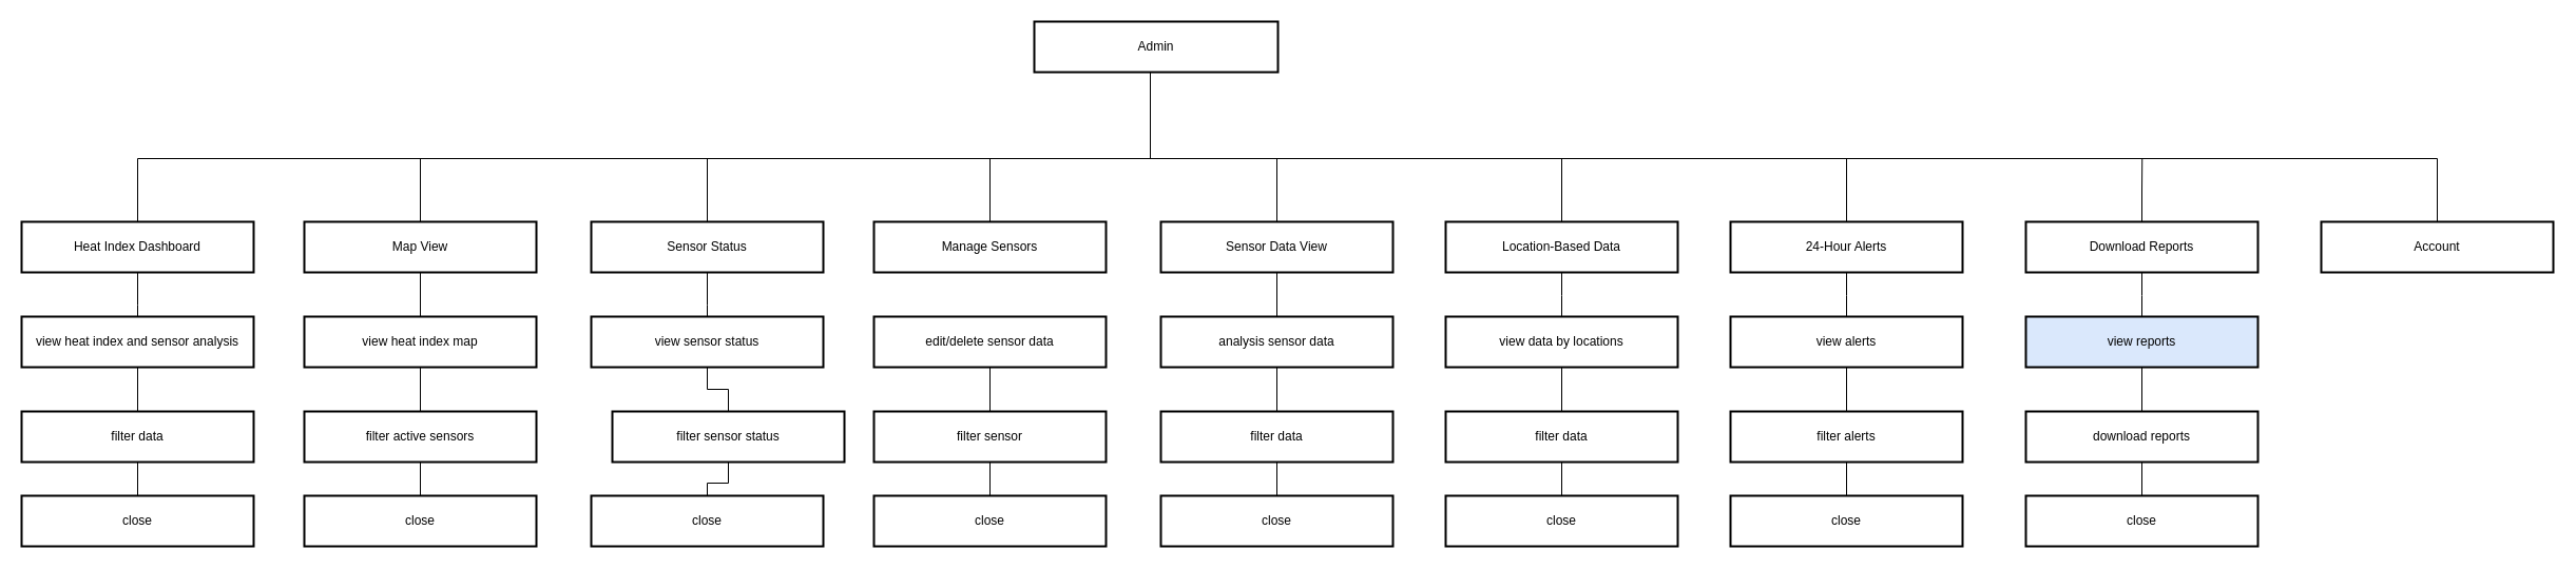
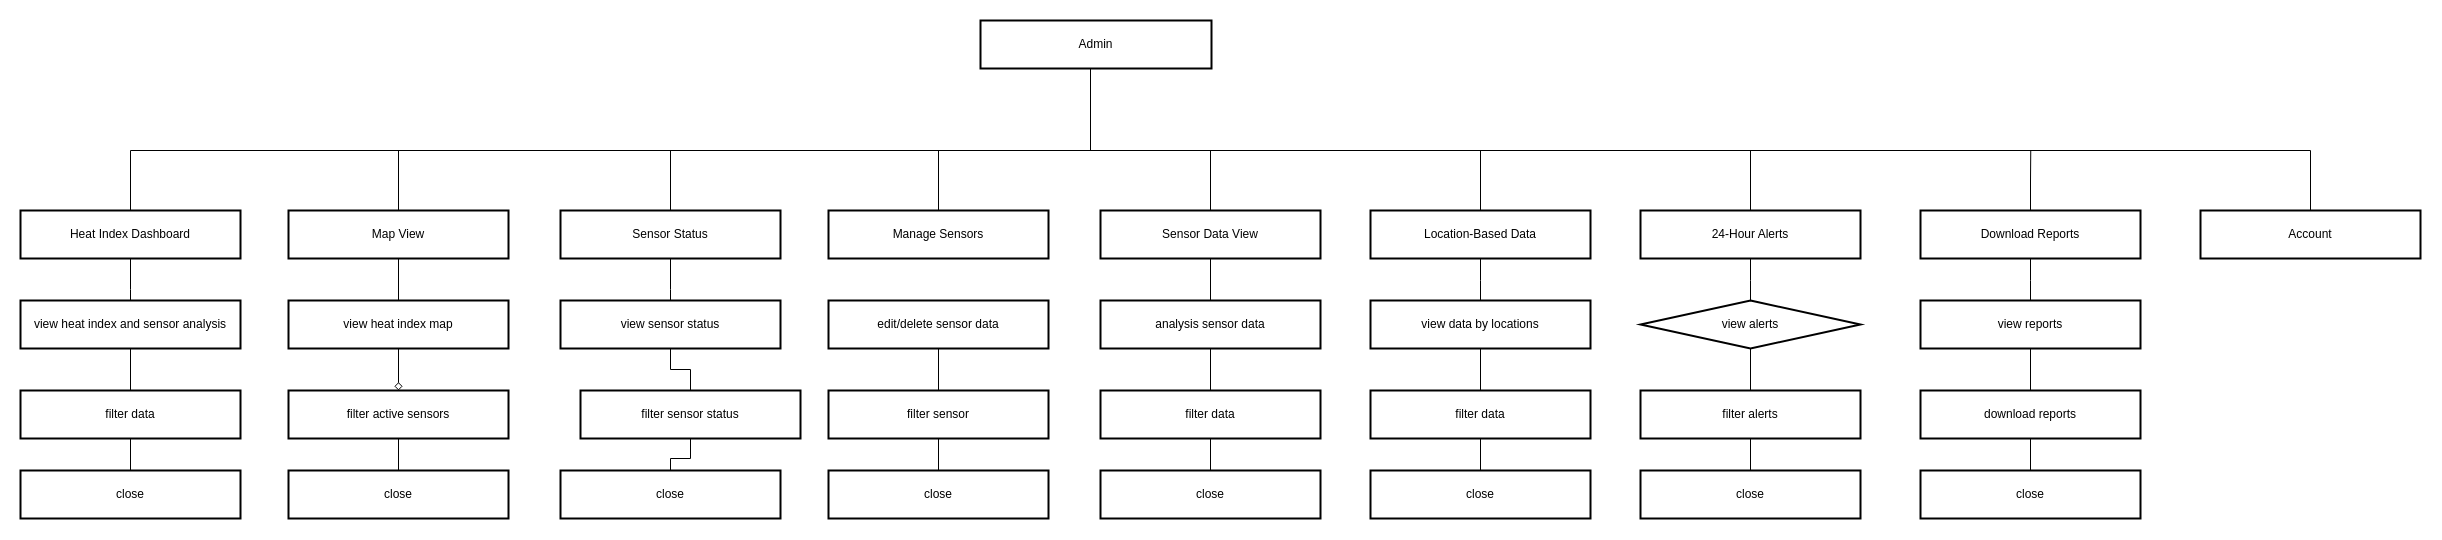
  <mxCell id="0" />
  <mxCell id="1" parent="0" />
  <mxCell id="2" style="edgeStyle=orthogonalEdgeStyle;rounded=0;orthogonalLoop=1;jettySize=auto;html=1;endArrow=none;endFill=0;" parent="1" source="3" edge="1"><mxGeometry relative="1" as="geometry"><mxPoint x="1090" y="150" as="targetPoint" /><Array as="points"><mxPoint x="1090" y="150" /><mxPoint x="1090" y="150" /></Array></mxGeometry></mxCell>
  <mxCell id="3" value="Admin" style="whiteSpace=wrap;strokeWidth=2;" parent="1" vertex="1"><mxGeometry x="980" y="20" width="231" height="48" as="geometry" /></mxCell>
  <mxCell id="4" style="edgeStyle=orthogonalEdgeStyle;rounded=0;orthogonalLoop=1;jettySize=auto;html=1;endArrow=none;endFill=0;" parent="1" source="6" edge="1"><mxGeometry relative="1" as="geometry"><mxPoint x="130" y="150" as="targetPoint" /></mxGeometry></mxCell>
  <mxCell id="5" style="edgeStyle=orthogonalEdgeStyle;rounded=0;orthogonalLoop=1;jettySize=auto;html=1;endArrow=none;endFill=0;" parent="1" source="6" edge="1"><mxGeometry relative="1" as="geometry"><mxPoint x="130" y="320" as="targetPoint" /></mxGeometry></mxCell>
  <mxCell id="6" value="Heat Index Dashboard" style="whiteSpace=wrap;strokeWidth=2;" parent="1" vertex="1"><mxGeometry x="20" y="210" width="220" height="48" as="geometry" /></mxCell>
  <mxCell id="7" style="edgeStyle=orthogonalEdgeStyle;rounded=0;orthogonalLoop=1;jettySize=auto;html=1;endArrow=none;endFill=0;" parent="1" source="9" edge="1"><mxGeometry relative="1" as="geometry"><mxPoint x="398" y="150" as="targetPoint" /></mxGeometry></mxCell>
  <mxCell id="8" style="edgeStyle=orthogonalEdgeStyle;rounded=0;orthogonalLoop=1;jettySize=auto;html=1;exitX=0.5;exitY=1;exitDx=0;exitDy=0;entryX=0.5;entryY=0;entryDx=0;entryDy=0;endArrow=none;endFill=0;" parent="1" source="9" target="25" edge="1"><mxGeometry relative="1" as="geometry" /></mxCell>
  <mxCell id="9" value="Map View" style="whiteSpace=wrap;strokeWidth=2;" parent="1" vertex="1"><mxGeometry x="288" y="210" width="220" height="48" as="geometry" /></mxCell>
  <mxCell id="10" style="edgeStyle=orthogonalEdgeStyle;rounded=0;orthogonalLoop=1;jettySize=auto;html=1;endArrow=none;endFill=0;" parent="1" source="12" edge="1"><mxGeometry relative="1" as="geometry"><mxPoint x="1210" y="150" as="targetPoint" /></mxGeometry></mxCell>
  <mxCell id="11" style="edgeStyle=orthogonalEdgeStyle;rounded=0;orthogonalLoop=1;jettySize=auto;html=1;entryX=0.5;entryY=0;entryDx=0;entryDy=0;endArrow=none;endFill=0;" parent="1" source="12" target="28" edge="1"><mxGeometry relative="1" as="geometry" /></mxCell>
  <mxCell id="12" value="Sensor Data View" style="whiteSpace=wrap;strokeWidth=2;" parent="1" vertex="1"><mxGeometry x="1100" y="210" width="220" height="48" as="geometry" /></mxCell>
  <mxCell id="13" style="edgeStyle=orthogonalEdgeStyle;rounded=0;orthogonalLoop=1;jettySize=auto;html=1;endArrow=none;endFill=0;" parent="1" source="14" edge="1"><mxGeometry relative="1" as="geometry"><mxPoint x="1480" y="150" as="targetPoint" /></mxGeometry></mxCell>
  <mxCell id="14" value="Location-Based Data" style="whiteSpace=wrap;strokeWidth=2;" parent="1" vertex="1"><mxGeometry x="1370" y="210" width="220" height="48" as="geometry" /></mxCell>
  <mxCell id="15" style="edgeStyle=orthogonalEdgeStyle;rounded=0;orthogonalLoop=1;jettySize=auto;html=1;endArrow=none;endFill=0;" parent="1" source="16" edge="1"><mxGeometry relative="1" as="geometry"><mxPoint x="1750" y="150" as="targetPoint" /></mxGeometry></mxCell>
  <mxCell id="16" value="24-Hour Alerts" style="whiteSpace=wrap;strokeWidth=2;" parent="1" vertex="1"><mxGeometry x="1640" y="210" width="220" height="48" as="geometry" /></mxCell>
  <mxCell id="17" style="edgeStyle=orthogonalEdgeStyle;rounded=0;orthogonalLoop=1;jettySize=auto;html=1;exitX=0.5;exitY=0;exitDx=0;exitDy=0;endArrow=none;endFill=0;" edge="1" parent="1" source="18"><mxGeometry relative="1" as="geometry"><mxPoint x="2030.263" y="150" as="targetPoint" /></mxGeometry></mxCell>
  <mxCell id="18" value="Download Reports" style="whiteSpace=wrap;strokeWidth=2;" parent="1" vertex="1"><mxGeometry x="1920" y="210" width="220" height="48" as="geometry" /></mxCell>
  <mxCell id="19" style="edgeStyle=orthogonalEdgeStyle;rounded=0;orthogonalLoop=1;jettySize=auto;html=1;endArrow=none;endFill=0;exitX=0.5;exitY=0;exitDx=0;exitDy=0;" parent="1" source="68" edge="1"><mxGeometry relative="1" as="geometry"><mxPoint x="130" y="150" as="targetPoint" /><mxPoint x="2540" y="150" as="sourcePoint" /><Array as="points"><mxPoint x="2310" y="150" /></Array></mxGeometry></mxCell>
  <mxCell id="20" style="edgeStyle=orthogonalEdgeStyle;rounded=0;orthogonalLoop=1;jettySize=auto;html=1;entryX=0.5;entryY=0;entryDx=0;entryDy=0;endArrow=none;endFill=0;" parent="1" source="21" target="23" edge="1"><mxGeometry relative="1" as="geometry" /></mxCell>
  <mxCell id="21" value="view heat index and sensor analysis" style="whiteSpace=wrap;strokeWidth=2;" parent="1" vertex="1"><mxGeometry x="20" y="300" width="220" height="48" as="geometry" /></mxCell>
  <mxCell id="22" value="" style="edgeStyle=orthogonalEdgeStyle;rounded=0;orthogonalLoop=1;jettySize=auto;html=1;endArrow=none;endFill=0;" parent="1" source="23" target="30" edge="1"><mxGeometry relative="1" as="geometry" /></mxCell>
  <mxCell id="23" value="filter data" style="whiteSpace=wrap;strokeWidth=2;" parent="1" vertex="1"><mxGeometry x="20" y="390" width="220" height="48" as="geometry" /></mxCell>
- <mxCell id="24" style="edgeStyle=orthogonalEdgeStyle;rounded=0;orthogonalLoop=1;jettySize=auto;html=1;entryX=0.5;entryY=0;entryDx=0;entryDy=0;endArrow=none;endFill=0;" parent="1" source="25" target="26" edge="1"><mxGeometry relative="1" as="geometry" /></mxCell>
+ <mxCell id="24" style="edgeStyle=orthogonalEdgeStyle;rounded=0;orthogonalLoop=1;jettySize=auto;html=1;entryX=0.5;entryY=0;entryDx=0;entryDy=0;endArrow=diamond;endFill=0;" parent="1" source="25" target="26" edge="1"><mxGeometry relative="1" as="geometry" /></mxCell>
  <mxCell id="25" value="view heat index map" style="whiteSpace=wrap;strokeWidth=2;" parent="1" vertex="1"><mxGeometry x="288" y="300" width="220" height="48" as="geometry" /></mxCell>
  <mxCell id="26" value="filter active sensors" style="whiteSpace=wrap;strokeWidth=2;" parent="1" vertex="1"><mxGeometry x="288" y="390" width="220" height="48" as="geometry" /></mxCell>
  <mxCell id="27" style="edgeStyle=orthogonalEdgeStyle;rounded=0;orthogonalLoop=1;jettySize=auto;html=1;entryX=0.5;entryY=0;entryDx=0;entryDy=0;endArrow=none;endFill=0;" parent="1" source="28" target="29" edge="1"><mxGeometry relative="1" as="geometry" /></mxCell>
  <mxCell id="28" value="analysis sensor data" style="whiteSpace=wrap;strokeWidth=2;" parent="1" vertex="1"><mxGeometry x="1100" y="300" width="220" height="48" as="geometry" /></mxCell>
  <mxCell id="29" value="filter data" style="whiteSpace=wrap;strokeWidth=2;" parent="1" vertex="1"><mxGeometry x="1100" y="390" width="220" height="48" as="geometry" /></mxCell>
  <mxCell id="30" value="close" style="whiteSpace=wrap;strokeWidth=2;" parent="1" vertex="1"><mxGeometry x="20" y="470" width="220" height="48" as="geometry" /></mxCell>
  <mxCell id="31" value="" style="edgeStyle=orthogonalEdgeStyle;rounded=0;orthogonalLoop=1;jettySize=auto;html=1;endArrow=none;endFill=0;entryX=0.5;entryY=0;entryDx=0;entryDy=0;" parent="1" target="32" edge="1"><mxGeometry relative="1" as="geometry"><mxPoint x="398" y="438" as="sourcePoint" /></mxGeometry></mxCell>
  <mxCell id="32" value="close" style="whiteSpace=wrap;strokeWidth=2;" parent="1" vertex="1"><mxGeometry x="288" y="470" width="220" height="48" as="geometry" /></mxCell>
  <mxCell id="33" value="" style="edgeStyle=orthogonalEdgeStyle;rounded=0;orthogonalLoop=1;jettySize=auto;html=1;endArrow=none;endFill=0;entryX=0.5;entryY=0;entryDx=0;entryDy=0;" parent="1" target="34" edge="1"><mxGeometry relative="1" as="geometry"><mxPoint x="1210" y="438" as="sourcePoint" /></mxGeometry></mxCell>
  <mxCell id="34" value="close" style="whiteSpace=wrap;strokeWidth=2;" parent="1" vertex="1"><mxGeometry x="1100" y="470" width="220" height="48" as="geometry" /></mxCell>
  <mxCell id="35" style="edgeStyle=orthogonalEdgeStyle;rounded=0;orthogonalLoop=1;jettySize=auto;html=1;entryX=0.5;entryY=0;entryDx=0;entryDy=0;endArrow=none;endFill=0;" parent="1" target="36" edge="1"><mxGeometry relative="1" as="geometry"><mxPoint x="1480" y="258" as="sourcePoint" /><Array as="points"><mxPoint x="1480" y="280" /><mxPoint x="1480" y="280" /></Array></mxGeometry></mxCell>
  <mxCell id="36" value="view data by locations" style="whiteSpace=wrap;strokeWidth=2;" parent="1" vertex="1"><mxGeometry x="1370" y="300" width="220" height="48" as="geometry" /></mxCell>
  <mxCell id="37" style="edgeStyle=orthogonalEdgeStyle;rounded=0;orthogonalLoop=1;jettySize=auto;html=1;entryX=0.5;entryY=0;entryDx=0;entryDy=0;endArrow=none;endFill=0;" parent="1" source="36" target="38" edge="1"><mxGeometry relative="1" as="geometry" /></mxCell>
  <mxCell id="38" value="filter data" style="whiteSpace=wrap;strokeWidth=2;" parent="1" vertex="1"><mxGeometry x="1370" y="390" width="220" height="48" as="geometry" /></mxCell>
  <mxCell id="39" value="close" style="whiteSpace=wrap;strokeWidth=2;" parent="1" vertex="1"><mxGeometry x="1370" y="470" width="220" height="48" as="geometry" /></mxCell>
  <mxCell id="40" value="" style="edgeStyle=orthogonalEdgeStyle;rounded=0;orthogonalLoop=1;jettySize=auto;html=1;endArrow=none;endFill=0;entryX=0.5;entryY=0;entryDx=0;entryDy=0;" parent="1" target="39" edge="1"><mxGeometry relative="1" as="geometry"><mxPoint x="1480" y="438" as="sourcePoint" /></mxGeometry></mxCell>
  <mxCell id="41" style="edgeStyle=orthogonalEdgeStyle;rounded=0;orthogonalLoop=1;jettySize=auto;html=1;entryX=0.5;entryY=0;entryDx=0;entryDy=0;endArrow=none;endFill=0;" parent="1" target="42" edge="1"><mxGeometry relative="1" as="geometry"><mxPoint x="1750" y="258" as="sourcePoint" /><Array as="points"><mxPoint x="1750" y="280" /><mxPoint x="1750" y="280" /></Array></mxGeometry></mxCell>
- <mxCell id="42" value="view alerts" style="whiteSpace=wrap;strokeWidth=2;" parent="1" vertex="1"><mxGeometry x="1640" y="300" width="220" height="48" as="geometry" /></mxCell>
+ <mxCell id="42" value="view alerts" style="rhombus;whiteSpace=wrap;strokeWidth=2;" parent="1" vertex="1"><mxGeometry x="1640" y="300" width="220" height="48" as="geometry" /></mxCell>
  <mxCell id="43" style="edgeStyle=orthogonalEdgeStyle;rounded=0;orthogonalLoop=1;jettySize=auto;html=1;entryX=0.5;entryY=0;entryDx=0;entryDy=0;endArrow=none;endFill=0;" parent="1" source="42" target="44" edge="1"><mxGeometry relative="1" as="geometry" /></mxCell>
  <mxCell id="44" value="filter alerts" style="whiteSpace=wrap;strokeWidth=2;" parent="1" vertex="1"><mxGeometry x="1640" y="390" width="220" height="48" as="geometry" /></mxCell>
  <mxCell id="45" value="" style="edgeStyle=orthogonalEdgeStyle;rounded=0;orthogonalLoop=1;jettySize=auto;html=1;endArrow=none;endFill=0;entryX=0.5;entryY=0;entryDx=0;entryDy=0;" parent="1" target="46" edge="1"><mxGeometry relative="1" as="geometry"><mxPoint x="1750" y="438" as="sourcePoint" /></mxGeometry></mxCell>
  <mxCell id="46" value="close" style="whiteSpace=wrap;strokeWidth=2;" parent="1" vertex="1"><mxGeometry x="1640" y="470" width="220" height="48" as="geometry" /></mxCell>
  <mxCell id="47" style="edgeStyle=orthogonalEdgeStyle;rounded=0;orthogonalLoop=1;jettySize=auto;html=1;entryX=0.5;entryY=0;entryDx=0;entryDy=0;endArrow=none;endFill=0;" parent="1" target="48" edge="1"><mxGeometry relative="1" as="geometry"><mxPoint x="2030" y="258" as="sourcePoint" /><Array as="points"><mxPoint x="2030" y="280" /><mxPoint x="2030" y="280" /></Array></mxGeometry></mxCell>
- <mxCell id="48" value="view reports" style="whiteSpace=wrap;strokeWidth=2;fillColor=#dae8fc;" parent="1" vertex="1"><mxGeometry x="1920" y="300" width="220" height="48" as="geometry" /></mxCell>
+ <mxCell id="48" value="view reports" style="whiteSpace=wrap;strokeWidth=2;" parent="1" vertex="1"><mxGeometry x="1920" y="300" width="220" height="48" as="geometry" /></mxCell>
  <mxCell id="49" style="edgeStyle=orthogonalEdgeStyle;rounded=0;orthogonalLoop=1;jettySize=auto;html=1;entryX=0.5;entryY=0;entryDx=0;entryDy=0;endArrow=none;endFill=0;" parent="1" source="48" target="50" edge="1"><mxGeometry relative="1" as="geometry" /></mxCell>
  <mxCell id="50" value="download reports" style="whiteSpace=wrap;strokeWidth=2;" parent="1" vertex="1"><mxGeometry x="1920" y="390" width="220" height="48" as="geometry" /></mxCell>
  <mxCell id="51" value="" style="edgeStyle=orthogonalEdgeStyle;rounded=0;orthogonalLoop=1;jettySize=auto;html=1;endArrow=none;endFill=0;entryX=0.5;entryY=0;entryDx=0;entryDy=0;" parent="1" target="52" edge="1"><mxGeometry relative="1" as="geometry"><mxPoint x="2030" y="438" as="sourcePoint" /></mxGeometry></mxCell>
  <mxCell id="52" value="close" style="whiteSpace=wrap;strokeWidth=2;" parent="1" vertex="1"><mxGeometry x="1920" y="470" width="220" height="48" as="geometry" /></mxCell>
  <mxCell id="53" style="edgeStyle=orthogonalEdgeStyle;rounded=0;orthogonalLoop=1;jettySize=auto;html=1;endArrow=none;endFill=0;" edge="1" source="54" parent="1"><mxGeometry relative="1" as="geometry"><mxPoint x="670" y="150" as="targetPoint" /></mxGeometry></mxCell>
  <mxCell id="54" value="Sensor Status" style="whiteSpace=wrap;strokeWidth=2;" vertex="1" parent="1"><mxGeometry x="560" y="210" width="220" height="48" as="geometry" /></mxCell>
  <mxCell id="55" style="edgeStyle=orthogonalEdgeStyle;rounded=0;orthogonalLoop=1;jettySize=auto;html=1;endArrow=none;endFill=0;" edge="1" source="54" parent="1"><mxGeometry relative="1" as="geometry"><mxPoint x="670" y="320" as="targetPoint" /></mxGeometry></mxCell>
  <mxCell id="56" value="view sensor status" style="whiteSpace=wrap;strokeWidth=2;" vertex="1" parent="1"><mxGeometry x="560" y="300" width="220" height="48" as="geometry" /></mxCell>
  <mxCell id="57" style="edgeStyle=orthogonalEdgeStyle;rounded=0;orthogonalLoop=1;jettySize=auto;html=1;entryX=0.5;entryY=0;entryDx=0;entryDy=0;endArrow=none;endFill=0;" edge="1" source="56" target="58" parent="1"><mxGeometry relative="1" as="geometry" /></mxCell>
  <mxCell id="58" value="filter sensor status" style="whiteSpace=wrap;strokeWidth=2;" vertex="1" parent="1"><mxGeometry x="580" y="390" width="220" height="48" as="geometry" /></mxCell>
  <mxCell id="59" value="" style="edgeStyle=orthogonalEdgeStyle;rounded=0;orthogonalLoop=1;jettySize=auto;html=1;endArrow=none;endFill=0;" edge="1" source="58" target="60" parent="1"><mxGeometry relative="1" as="geometry" /></mxCell>
  <mxCell id="60" value="close" style="whiteSpace=wrap;strokeWidth=2;" vertex="1" parent="1"><mxGeometry x="560" y="470" width="220" height="48" as="geometry" /></mxCell>
  <mxCell id="61" style="edgeStyle=orthogonalEdgeStyle;rounded=0;orthogonalLoop=1;jettySize=auto;html=1;endArrow=none;endFill=0;" edge="1" source="62" parent="1"><mxGeometry relative="1" as="geometry"><mxPoint x="938" y="150" as="targetPoint" /></mxGeometry></mxCell>
  <mxCell id="62" value="Manage Sensors" style="whiteSpace=wrap;strokeWidth=2;" vertex="1" parent="1"><mxGeometry x="828" y="210" width="220" height="48" as="geometry" /></mxCell>
  <mxCell id="63" value="edit/delete sensor data" style="whiteSpace=wrap;strokeWidth=2;" vertex="1" parent="1"><mxGeometry x="828" y="300" width="220" height="48" as="geometry" /></mxCell>
  <mxCell id="64" style="edgeStyle=orthogonalEdgeStyle;rounded=0;orthogonalLoop=1;jettySize=auto;html=1;entryX=0.5;entryY=0;entryDx=0;entryDy=0;endArrow=none;endFill=0;" edge="1" source="63" target="65" parent="1"><mxGeometry relative="1" as="geometry" /></mxCell>
  <mxCell id="65" value="filter sensor" style="whiteSpace=wrap;strokeWidth=2;" vertex="1" parent="1"><mxGeometry x="828" y="390" width="220" height="48" as="geometry" /></mxCell>
  <mxCell id="66" value="" style="edgeStyle=orthogonalEdgeStyle;rounded=0;orthogonalLoop=1;jettySize=auto;html=1;endArrow=none;endFill=0;entryX=0.5;entryY=0;entryDx=0;entryDy=0;" edge="1" target="67" parent="1"><mxGeometry relative="1" as="geometry"><mxPoint x="938" y="438" as="sourcePoint" /></mxGeometry></mxCell>
  <mxCell id="67" value="close" style="whiteSpace=wrap;strokeWidth=2;" vertex="1" parent="1"><mxGeometry x="828" y="470" width="220" height="48" as="geometry" /></mxCell>
  <mxCell id="68" value="Account" style="whiteSpace=wrap;strokeWidth=2;" vertex="1" parent="1"><mxGeometry x="2200" y="210" width="220" height="48" as="geometry" /></mxCell>
